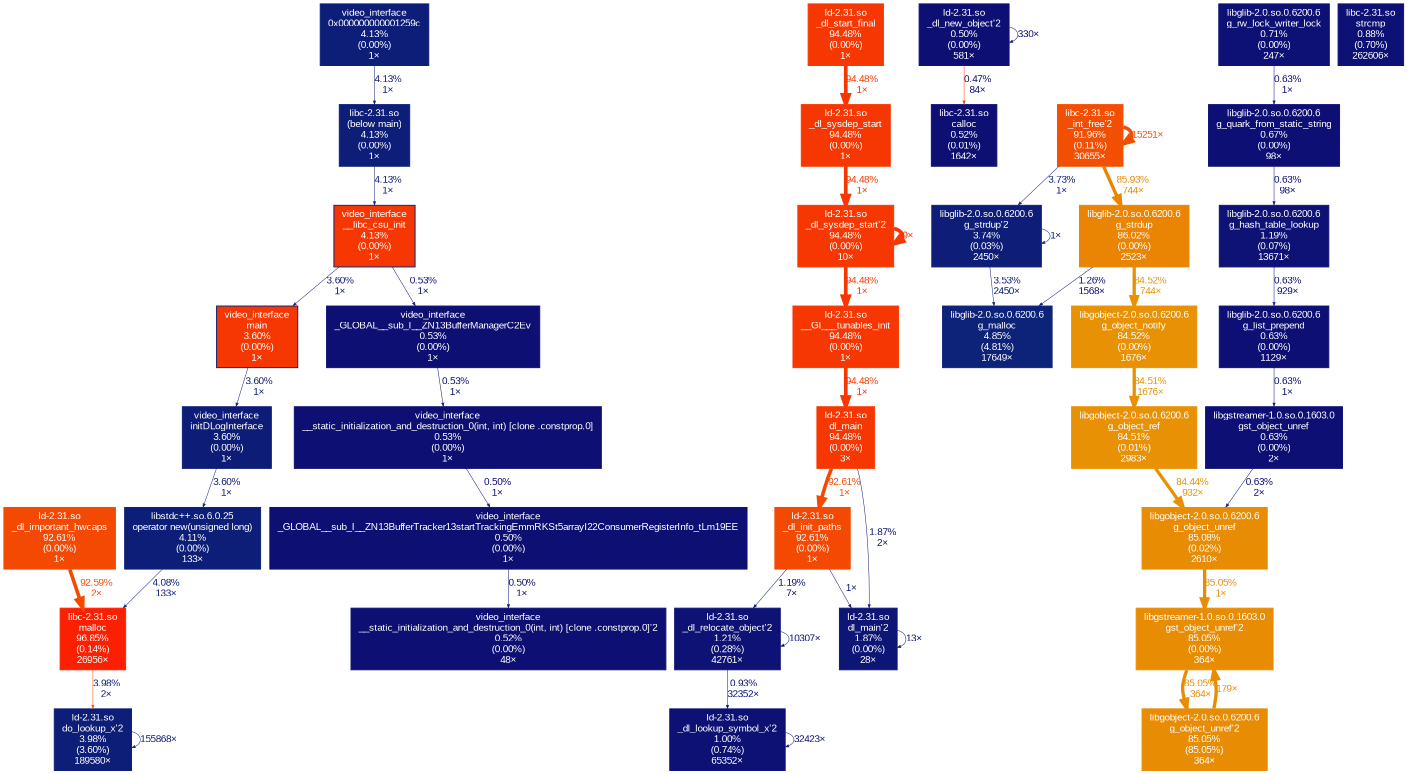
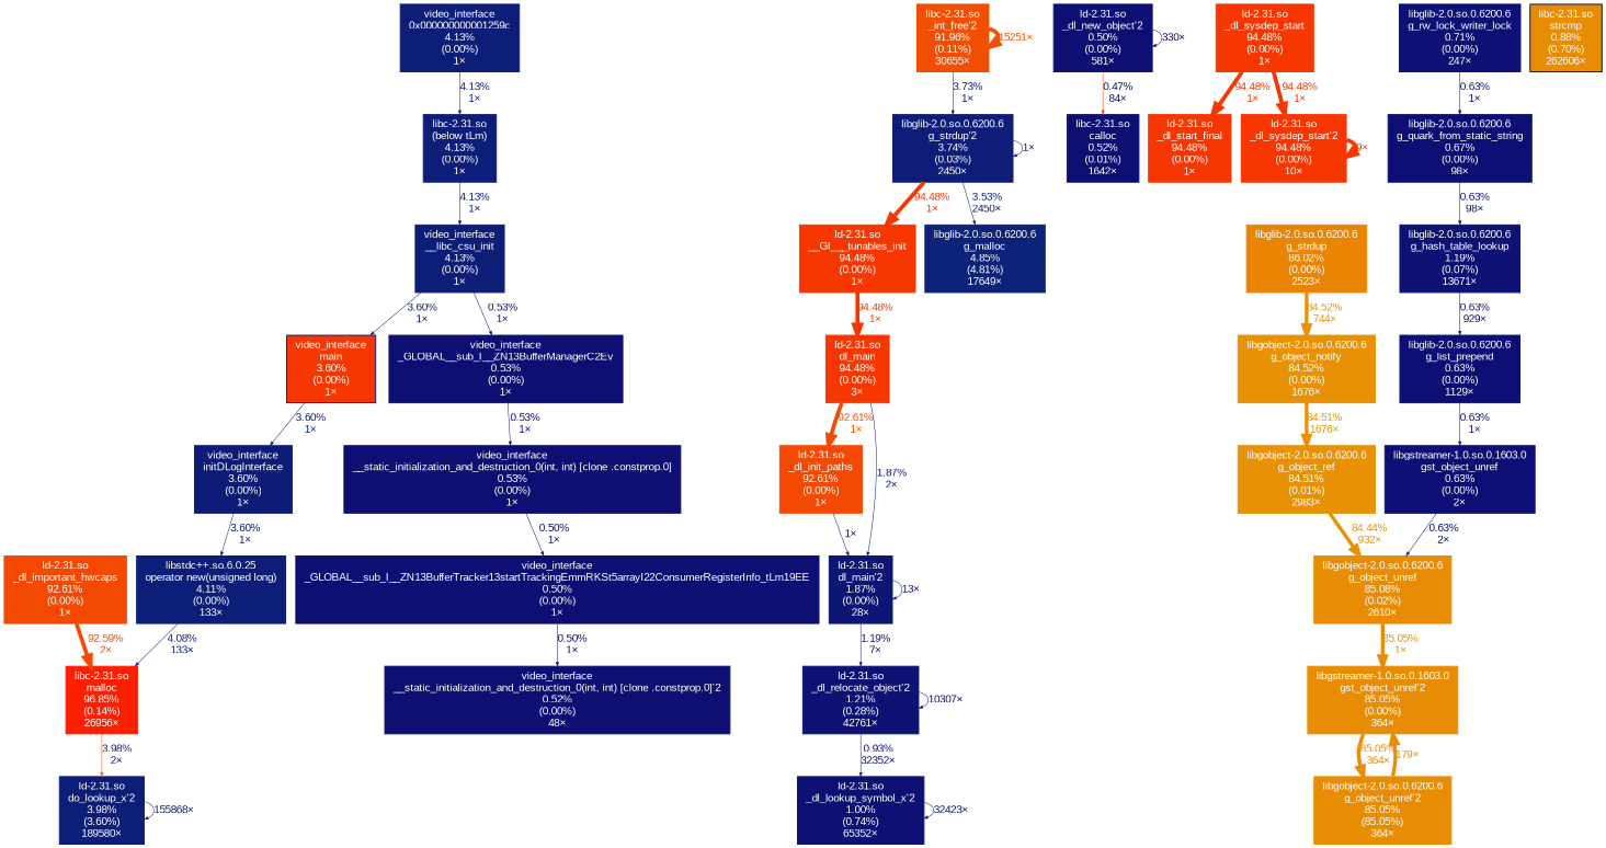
  digraph {
    fontname=Arial
    nodesep=0.125
    ranksep=0.25
    node [color="#0d0f73" fontcolor="#ffffff" fontname=Arial fontsize=10.00 shape=box style=filled]
    edge [arrowsize=0.35 color="#f73701" fontcolor="#0d0f73" fontname=Arial fontsize=10.00 labeldistance=0.50 penwidth=0.50]
-   n1 [color="#0d1e78" height=0 label="libc-2.31.so\n(below main)\n4.13%\n(0.00%)\n1×" width=0]
-   n2 [color="#0d1e78" height=0 label="video_interface\n__libc_csu_init\n4.13%\n(0.00%)\n1×" width=0 fillcolor="#f73701"]
+   n1 [color="#0d1e78" height=0 label="libc-2.31.so\n(below tLm)\n4.13%\n(0.00%)\n1×" width=0]
+   n2 [color="#0d1e78" height=0 label="video_interface\n__libc_csu_init\n4.13%\n(0.00%)\n1×" width=0]
    n3 [height=0 label="video_interface\n_GLOBAL__sub_I__ZN13BufferManagerC2Ev\n0.53%\n(0.00%)\n1×" width=0]
    n4 [color="#0d1c77" fillcolor="#f73701" height=0 label="video_interface\nmain\n3.60%\n(0.00%)\n1×" width=0]
    n5 [height=0 label="video_interface\n__static_initialization_and_destruction_0(int, int) [clone .constprop.0]\n0.53%\n(0.00%)\n1×" width=0]
    n6 [color="#0d1c77" height=0 label="video_interface\ninitDLogInterface\n3.60%\n(0.00%)\n1×" width=0]
    n7 [color="#0d1e78" height=0 label="video_interface\n0x000000000001259c\n4.13%\n(0.00%)\n1×" width=0]
    n8 [height=0 label="video_interface\n_GLOBAL__sub_I__ZN13BufferTracker13startTrackingEmmRKSt5arrayI22ConsumerRegisterInfo_tLm19EE\n0.50%\n(0.00%)\n1×" width=0]
    n9 [height=0 label="video_interface\n__static_initialization_and_destruction_0(int, int) [clone .constprop.0]'2\n0.52%\n(0.00%)\n48×" width=0]
    n10 [color="#f73701" height=0 label="ld-2.31.so\n__GI___tunables_init\n94.48%\n(0.00%)\n1×" width=0]
    n11 [color="#f73701" height=0 label="ld-2.31.so\ndl_main\n94.48%\n(0.00%)\n3×" width=0]
    n12 [color="#f44902" height=0 label="ld-2.31.so\n_dl_init_paths\n92.61%\n(0.00%)\n1×" width=0]
    n13 [color="#0d1575" height=0 label="ld-2.31.so\ndl_main'2\n1.87%\n(0.00%)\n28×" width=0]
    n14 [color="#0d1274" height=0 label="ld-2.31.so\n_dl_relocate_object'2\n1.21%\n(0.28%)\n42761×" width=0]
    n15 [color="#0d1e78" height=0 label="libstdc++.so.6.0.25\noperator new(unsigned long)\n4.11%\n(0.00%)\n133×" width=0]
    n16 [color="#f44902" height=0 label="ld-2.31.so\n_dl_important_hwcaps\n92.61%\n(0.00%)\n1×" width=0]
    n17 [color="#fa2001" height=0 label="libc-2.31.so\nmalloc\n96.85%\n(0.14%)\n26956×" width=0]
    n18 [color="#0d1e78" height=0 label="ld-2.31.so\ndo_lookup_x'2\n3.98%\n(3.60%)\n189580×" width=0]
    n19 [color="#0d1174" height=0 label="ld-2.31.so\n_dl_lookup_symbol_x'2\n1.00%\n(0.74%)\n65352×" width=0]
    n20 [height=0 label="ld-2.31.so\n_dl_new_object'2\n0.50%\n(0.00%)\n581×" width=0]
    n21 [height=0 label="libc-2.31.so\ncalloc\n0.52%\n(0.01%)\n1642×" width=0]
    n22 [color="#f73701" height=0 label="ld-2.31.so\n_dl_start_final\n94.48%\n(0.00%)\n1×" width=0]
    n23 [color="#f73701" height=0 label="ld-2.31.so\n_dl_sysdep_start\n94.48%\n(0.00%)\n1×" width=0]
    n24 [color="#f73701" height=0 label="ld-2.31.so\n_dl_sysdep_start'2\n94.48%\n(0.00%)\n10×" width=0]
    n25 [color="#f34f02" height=0 label="libc-2.31.so\n_int_free'2\n91.96%\n(0.11%)\n30655×" width=0]
    n26 [color="#ea8403" height=0 label="libglib-2.0.so.0.6200.6\ng_strdup\n86.02%\n(0.00%)\n2523×" width=0]
    n27 [color="#0d1d78" height=0 label="libglib-2.0.so.0.6200.6\ng_strdup'2\n3.74%\n(0.03%)\n2450×" width=0]
    n28 [color="#0d2279" height=0 label="libglib-2.0.so.0.6200.6\ng_malloc\n4.85%\n(4.81%)\n17649×" width=0]
    n29 [color="#e89104" height=0 label="libgobject-2.0.so.0.6200.6\ng_object_notify\n84.52%\n(0.00%)\n1676×" width=0]
    n30 [color="#e89104" height=0 label="libgobject-2.0.so.0.6200.6\ng_object_ref\n84.51%\n(0.01%)\n2983×" width=0]
    n31 [color="#0d1274" height=0 label="libglib-2.0.so.0.6200.6\ng_hash_table_lookup\n1.19%\n(0.07%)\n13671×" width=0]
    n32 [color="#0d0f74" height=0 label="libglib-2.0.so.0.6200.6\ng_list_prepend\n0.63%\n(0.00%)\n1129×" width=0]
    n33 [color="#0d0f74" height=0 label="libgstreamer-1.0.so.0.1603.0\ngst_object_unref\n0.63%\n(0.00%)\n2×" width=0]
    n34 [color="#e88c04" height=0 label="libgobject-2.0.so.0.6200.6\ng_object_unref\n85.08%\n(0.02%)\n2610×" width=0]
    n35 [color="#e88c04" height=0 label="libgstreamer-1.0.so.0.1603.0\ngst_object_unref'2\n85.05%\n(0.00%)\n364×" width=0]
    n36 [color="#e88c04" height=0 label="libgobject-2.0.so.0.6200.6\ng_object_unref'2\n85.05%\n(85.05%)\n364×" width=0]
    n37 [color="#0d0f74" height=0 label="libglib-2.0.so.0.6200.6\ng_quark_from_static_string\n0.67%\n(0.00%)\n98×" width=0]
    n38 [color="#0d1074" height=0 label="libglib-2.0.so.0.6200.6\ng_rw_lock_writer_lock\n0.71%\n(0.00%)\n247×" width=0]
-   n39 [color="#0d1074" height=0 label="libc-2.31.so\nstrcmp\n0.88%\n(0.70%)\n262606×" width=0]
+   n39 [color="#0d1074" height=0 label="libc-2.31.so\nstrcmp\n0.88%\n(0.70%)\n262606×" width=0 fillcolor="#e88c04"]
    n1 -> n2 [color="#0d1e78" fontcolor="#0d1e78" label="4.13%\n1×"]
    n2 -> n3 [color="#0d0f73" label="0.53%\n1×"]
    n2 -> n4 [color="#0d1c77" fontcolor="#0d1c77" label="3.60%\n1×"]
    n3 -> n5 [color="#0d0f73" label="0.53%\n1×"]
    n4 -> n6 [color="#0d1c77" fontcolor="#0d1c77" label="3.60%\n1×"]
    n5 -> n8 [color="#0d0f73" label="0.50%\n1×"]
    n6 -> n15 [color="#0d1c77" fontcolor="#0d1c77" label="3.60%\n1×"]
    n7 -> n1 [color="#0d1e78" fontcolor="#0d1e78" label="4.13%\n1×"]
    n8 -> n9 [color="#0d0f73" label="0.50%\n1×"]
    n10 -> n11 [arrowsize=0.97 fontcolor="#f73701" label="94.48%\n1×" labeldistance=3.78 penwidth=3.78]
    n11 -> n12 [arrowsize=0.96 color="#f44902" fontcolor="#f44902" label="92.61%\n1×" labeldistance=3.70 penwidth=3.70]
    n11 -> n13 [color="#0d1575" fontcolor="#0d1575" label="1.87%\n2×"]
    n12 -> n13 [color="#0d1575" fontcolor="#0d1575" label="1×"]
    n13 -> n13 [color="#0d1575" fontcolor="#0d1575" label="13×"]
-   n12 -> n14 [color="#0d1274" fontcolor="#0d1274" label="1.19%\n7×"]
+   n13 -> n14 [color="#0d1274" fontcolor="#0d1274" label="1.19%\n7×"]
    n14 -> n14 [color="#0d1274" fontcolor="#0d1274" label="10307×"]
    n14 -> n19 [color="#0d1174" fontcolor="#0d1174" label="0.93%\n32352×"]
    n15 -> n17 [color="#0d1e78" fontcolor="#0d1e78" label="4.08%\n133×"]
    n16 -> n17 [arrowsize=0.96 color="#f44a02" fontcolor="#f44a02" label="92.59%\n2×" labeldistance=3.70 penwidth=3.70]
    n17 -> n18 [color="#f35002" fontcolor="#0d1e78" label="3.98%\n2×"]
    n18 -> n18 [color="#0d1e78" fontcolor="#0d1e78" label="155868×"]
    n19 -> n19 [color="#0d1174" fontcolor="#0d1174" label="32423×"]
    n20 -> n20 [color="#0d0f73" label="330×"]
    n20 -> n21 [label="0.47%\n84×"]
-   n22 -> n23 [arrowsize=0.97 fontcolor="#f73701" label="94.48%\n1×" labeldistance=3.78 penwidth=3.78]
+   n23 -> n22 [arrowsize=0.97 fontcolor="#f73701" label="94.48%\n1×" labeldistance=3.78 penwidth=3.78]
    n23 -> n24 [arrowsize=0.97 fontcolor="#f73701" label="94.48%\n1×" labeldistance=3.78 penwidth=3.78]
-   n24 -> n10 [arrowsize=0.97 fontcolor="#f73701" label="94.48%\n1×" labeldistance=3.78 penwidth=3.78]
+   n27 -> n10 [arrowsize=0.97 fontcolor="#f73701" label="94.48%\n1×" labeldistance=3.78 penwidth=3.78]
    n24 -> n24 [arrowsize=0.97 fontcolor="#f73701" label="9×" labeldistance=3.78 penwidth=3.78]
    n25 -> n25 [arrowsize=0.96 color="#f34f02" fontcolor="#f34f02" label="15251×" labeldistance=3.68 penwidth=3.68]
-   n25 -> n26 [arrowsize=0.93 color="#ea8503" fontcolor="#ea8503" label="85.93%\n744×" labeldistance=3.44 penwidth=3.44]
    n25 -> n27 [color="#0d1d78" fontcolor="#0d1d78" label="3.73%\n1×"]
-   n26 -> n28 [color="#0d1274" fontcolor="#0d1274" label="1.26%\n1568×"]
    n26 -> n29 [arrowsize=0.92 color="#e89104" fontcolor="#e89104" label="84.52%\n744×" labeldistance=3.38 penwidth=3.38]
    n27 -> n27 [color="#0d1d78" fontcolor="#0d1d78" label="1×"]
    n27 -> n28 [color="#0d1c77" fontcolor="#0d1c77" label="3.53%\n2450×"]
    n29 -> n30 [arrowsize=0.92 color="#e89104" fontcolor="#e89104" label="84.51%\n1676×" labeldistance=3.38 penwidth=3.38]
    n30 -> n34 [arrowsize=0.92 color="#e89104" fontcolor="#e89104" label="84.44%\n932×" labeldistance=3.38 penwidth=3.38]
    n31 -> n32 [color="#0d0f74" fontcolor="#0d0f74" label="0.63%\n929×"]
    n32 -> n33 [color="#0d0f74" fontcolor="#0d0f74" label="0.63%\n1×"]
    n33 -> n34 [color="#0d0f74" fontcolor="#0d0f74" label="0.63%\n2×"]
    n34 -> n35 [arrowsize=0.92 color="#e88c04" fontcolor="#e88c04" label="85.05%\n1×" labeldistance=3.40 penwidth=3.40]
    n35 -> n36 [arrowsize=0.92 color="#e88c04" fontcolor="#e88c04" label="85.05%\n364×" labeldistance=3.40 penwidth=3.40]
    n36 -> n35 [arrowsize=0.92 color="#e88c04" fontcolor="#e88c04" label="179×" labeldistance=3.40 penwidth=3.40]
    n37 -> n31 [color="#0d0f74" fontcolor="#0d0f74" label="0.63%\n98×"]
    n38 -> n37 [color="#0d0f74" fontcolor="#0d0f74" label="0.63%\n1×"]
  }
